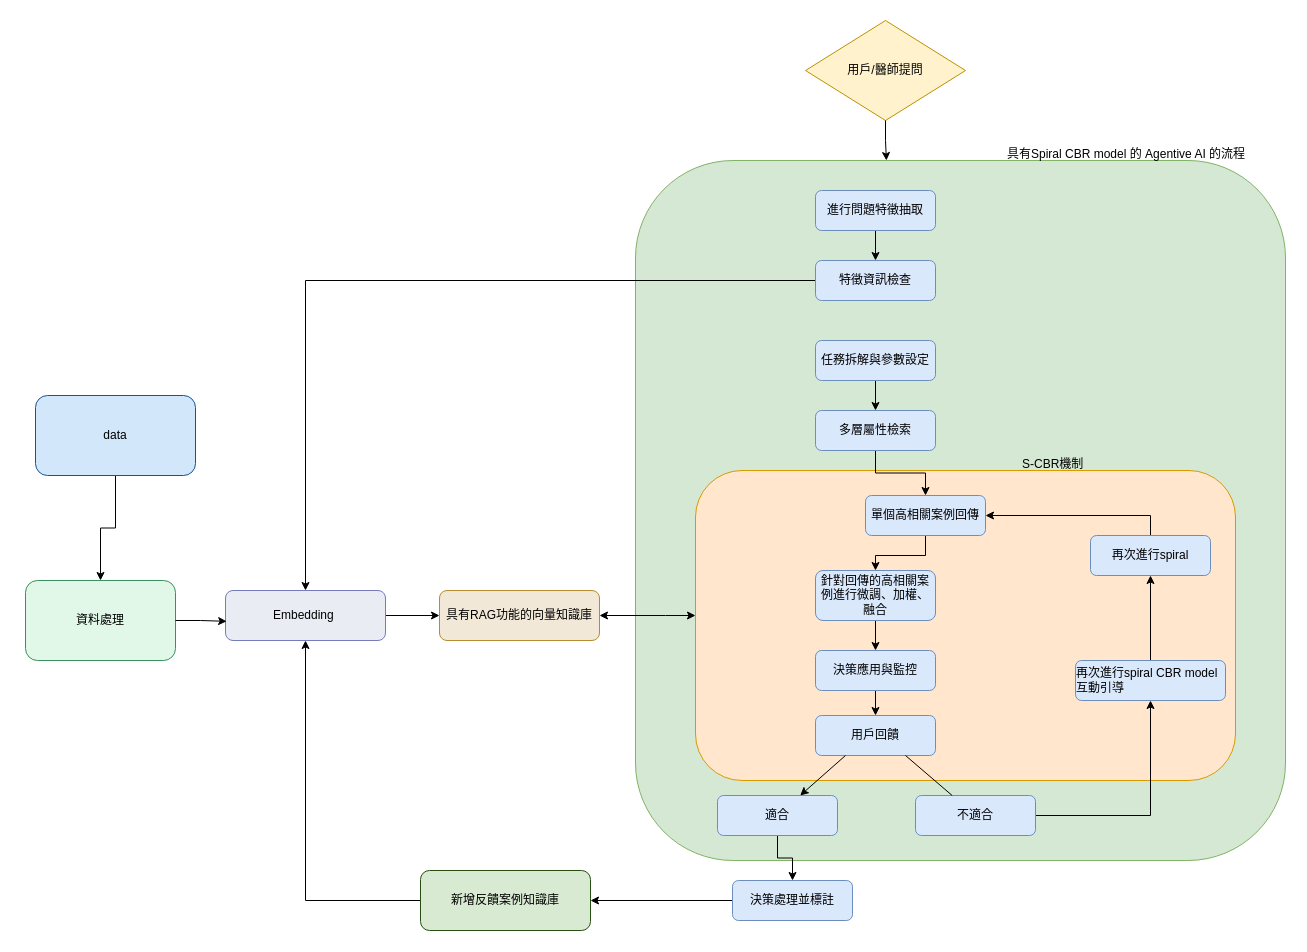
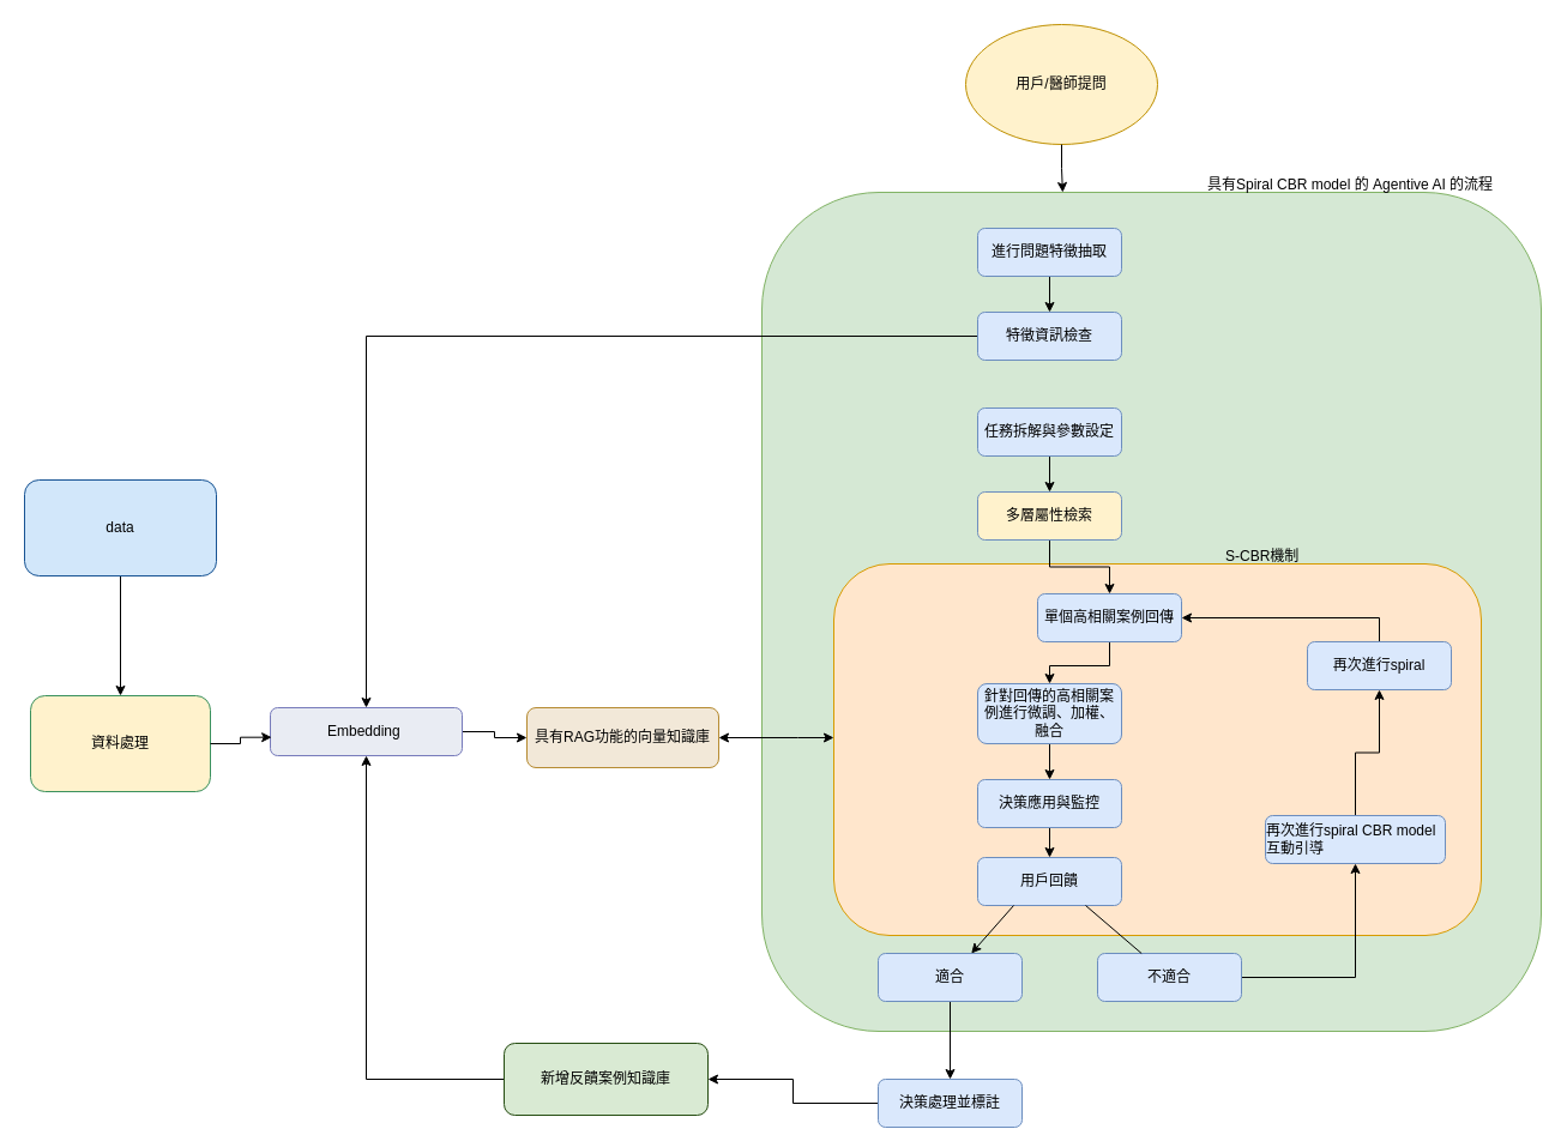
  <mxCell id="0" />
  <mxCell id="1" parent="0" />
  <mxCell id="2" value="" style="rounded=1;whiteSpace=wrap;html=1;fillColor=#d5e8d4;strokeColor=#82b366;" parent="1" vertex="1"><mxGeometry x="635" y="160" width="650" height="700" as="geometry" /></mxCell>
  <mxCell id="3" value="" style="rounded=1;whiteSpace=wrap;html=1;fillColor=#ffe6cc;strokeColor=#d79b00;" parent="1" vertex="1"><mxGeometry x="695" y="470" width="540" height="310" as="geometry" /></mxCell>
  <mxCell id="4" style="edgeStyle=orthogonalEdgeStyle;rounded=0;orthogonalLoop=1;jettySize=auto;html=1;entryX=0.5;entryY=0;entryDx=0;entryDy=0;" parent="1" source="5" target="6" edge="1"><mxGeometry relative="1" as="geometry" /></mxCell>
- <mxCell id="5" value="&lt;font color=&quot;#000000&quot;&gt;data&lt;/font&gt;" style="rounded=1;whiteSpace=wrap;html=1;fillColor=#d2e7fa;strokeColor=#185494;" parent="1" vertex="1"><mxGeometry x="35" y="395" width="160" height="80" as="geometry" /></mxCell>
- <mxCell id="6" value="&lt;font color=&quot;#000000&quot;&gt;資料處理&lt;/font&gt;" style="rounded=1;whiteSpace=wrap;html=1;fillColor=#e1f7e7;strokeColor=#3a915d;" parent="1" vertex="1"><mxGeometry y="580" width="150" height="80" as="geometry" x="25" /></mxCell>
+ <mxCell id="5" value="&lt;font color=&quot;#000000&quot;&gt;data&lt;/font&gt;" style="rounded=1;whiteSpace=wrap;html=1;fillColor=#d2e7fa;strokeColor=#185494;" parent="1" vertex="1"><mxGeometry x="20" y="400" width="160" height="80" as="geometry" /></mxCell>
+ <mxCell id="6" value="&lt;font color=&quot;#000000&quot;&gt;資料處理&lt;/font&gt;" style="rounded=1;whiteSpace=wrap;html=1;fillColor=#fff2cc;strokeColor=#3a915d;" parent="1" vertex="1"><mxGeometry y="580" width="150" height="80" as="geometry" x="25" /></mxCell>
  <mxCell id="7" style="edgeStyle=orthogonalEdgeStyle;rounded=0;orthogonalLoop=1;jettySize=auto;html=1;entryX=0;entryY=0.5;entryDx=0;entryDy=0;" parent="1" source="8" target="10" edge="1"><mxGeometry relative="1" as="geometry" /></mxCell>
- <mxCell id="8" value="&lt;font style=&quot;color: rgb(0, 0, 0);&quot;&gt;Embedding&amp;nbsp;&lt;/font&gt;" style="rounded=1;whiteSpace=wrap;html=1;fillColor=#e9ecf3;strokeColor=#777bbb;" parent="1" vertex="1"><mxGeometry x="225" y="590" width="160" height="50" as="geometry" /></mxCell>
+ <mxCell id="8" value="&lt;font style=&quot;color: rgb(0, 0, 0);&quot;&gt;Embedding&amp;nbsp;&lt;/font&gt;" style="rounded=1;whiteSpace=wrap;html=1;fillColor=#e9ecf3;strokeColor=#777bbb;" parent="1" vertex="1"><mxGeometry x="225" y="590" width="160" height="40" as="geometry" /></mxCell>
  <mxCell id="9" style="edgeStyle=orthogonalEdgeStyle;rounded=0;orthogonalLoop=1;jettySize=auto;html=1;endArrow=classic;endFill=1;startArrow=classic;startFill=1;" parent="1" source="10" target="3" edge="1"><mxGeometry relative="1" as="geometry"><Array as="points"><mxPoint x="665" y="615" /><mxPoint x="665" y="615" /></Array></mxGeometry></mxCell>
  <mxCell id="10" value="&lt;font style=&quot;color: rgb(0, 0, 0);&quot;&gt;具有RAG功能的向量知識庫&lt;/font&gt;" style="rounded=1;whiteSpace=wrap;html=1;fillColor=#f2e8d8;strokeColor=#b68b32;" parent="1" vertex="1"><mxGeometry x="439" y="590" width="160" height="50" as="geometry" /></mxCell>
- <mxCell id="11" value="&lt;font style=&quot;color: rgb(0, 0, 0);&quot;&gt;用戶/醫師提問&lt;/font&gt;" style="rhombus;whiteSpace=wrap;html=1;fillColor=#fff2cc;strokeColor=#bf9000;" parent="1" vertex="1"><mxGeometry x="805" y="20" width="160" height="100" as="geometry" /></mxCell>
+ <mxCell id="11" value="&lt;font style=&quot;color: rgb(0, 0, 0);&quot;&gt;用戶/醫師提問&lt;/font&gt;" style="ellipse;whiteSpace=wrap;html=1;fillColor=#fff2cc;strokeColor=#bf9000;" parent="1" vertex="1"><mxGeometry x="805" y="20" width="160" height="100" as="geometry" /></mxCell>
  <mxCell id="12" style="edgeStyle=orthogonalEdgeStyle;rounded=0;orthogonalLoop=1;jettySize=auto;html=1;entryX=0.5;entryY=0;entryDx=0;entryDy=0;" parent="1" source="13" target="15" edge="1"><mxGeometry relative="1" as="geometry" /></mxCell>
  <mxCell id="13" value="進行問題特徵抽取" style="rounded=1;whiteSpace=wrap;html=1;fillColor=#dae8fc;strokeColor=#6c8ebf;" parent="1" vertex="1"><mxGeometry x="815" y="190" width="120" height="40" as="geometry" /></mxCell>
  <mxCell id="14" style="edgeStyle=orthogonalEdgeStyle;rounded=0;orthogonalLoop=1;jettySize=auto;html=1;" parent="1" source="15" target="8" edge="1"><mxGeometry relative="1" as="geometry" /></mxCell>
  <mxCell id="15" value="特徵資訊檢查" style="rounded=1;whiteSpace=wrap;html=1;fillColor=#dae8fc;strokeColor=#6c8ebf;" parent="1" vertex="1"><mxGeometry x="815" y="260" width="120" height="40" as="geometry" /></mxCell>
  <mxCell id="16" style="edgeStyle=orthogonalEdgeStyle;rounded=0;orthogonalLoop=1;jettySize=auto;html=1;entryX=0.5;entryY=0;entryDx=0;entryDy=0;" parent="1" source="17" target="19" edge="1"><mxGeometry relative="1" as="geometry" /></mxCell>
  <mxCell id="17" value="任務拆解與參數設定" style="rounded=1;whiteSpace=wrap;html=1;fillColor=#dae8fc;strokeColor=#6c8ebf;" parent="1" vertex="1"><mxGeometry x="815" y="340" width="120" height="40" as="geometry" /></mxCell>
  <mxCell id="18" style="edgeStyle=orthogonalEdgeStyle;rounded=0;orthogonalLoop=1;jettySize=auto;html=1;entryX=0.5;entryY=0;entryDx=0;entryDy=0;" parent="1" source="19" target="21" edge="1"><mxGeometry relative="1" as="geometry" /></mxCell>
- <mxCell id="19" value="多層屬性檢索" style="rounded=1;whiteSpace=wrap;html=1;fillColor=#dae8fc;strokeColor=#6c8ebf;" parent="1" vertex="1"><mxGeometry x="815" y="410" width="120" height="40" as="geometry" /></mxCell>
+ <mxCell id="19" value="多層屬性檢索" style="rounded=1;whiteSpace=wrap;html=1;fillColor=#fff2cc;strokeColor=#6c8ebf;" parent="1" vertex="1"><mxGeometry x="815" y="410" width="120" height="40" as="geometry" /></mxCell>
  <mxCell id="20" style="edgeStyle=orthogonalEdgeStyle;rounded=0;orthogonalLoop=1;jettySize=auto;html=1;entryX=0.5;entryY=0;entryDx=0;entryDy=0;" parent="1" source="21" target="23" edge="1"><mxGeometry relative="1" as="geometry" /></mxCell>
  <mxCell id="21" value="單個高相關案例回傳" style="rounded=1;whiteSpace=wrap;html=1;fillColor=#dae8fc;strokeColor=#6c8ebf;" parent="1" vertex="1"><mxGeometry x="865" y="495" width="120" height="40" as="geometry" /></mxCell>
  <mxCell id="22" style="edgeStyle=orthogonalEdgeStyle;rounded=0;orthogonalLoop=1;jettySize=auto;html=1;entryX=0.5;entryY=0;entryDx=0;entryDy=0;" parent="1" source="23" target="25" edge="1"><mxGeometry relative="1" as="geometry" /></mxCell>
  <mxCell id="23" value="針對回傳的高相關案例進行微調、加權、融合" style="rounded=1;whiteSpace=wrap;html=1;fillColor=#dae8fc;strokeColor=#6c8ebf;" parent="1" vertex="1"><mxGeometry x="815" y="570" width="120" height="50" as="geometry" /></mxCell>
  <mxCell id="24" style="edgeStyle=orthogonalEdgeStyle;rounded=0;orthogonalLoop=1;jettySize=auto;html=1;entryX=0.5;entryY=0;entryDx=0;entryDy=0;" parent="1" source="25" target="26" edge="1"><mxGeometry relative="1" as="geometry" /></mxCell>
  <mxCell id="25" value="&lt;span style=&quot;color: rgba(0, 0, 0, 0); font-family: monospace; font-size: 0px; text-align: start; text-wrap-mode: nowrap;&quot;&gt;%3CmxGraphModel%3E%3Croot%3E%3CmxCell%20id%3D%220%22%2F%3E%3CmxCell%20id%3D%221%22%20parent%3D%220%22%2F%3E%3CmxCell%20id%3D%222%22%20value%3D%22%E5%A4%9A%E7%B5%84%E9%AB%98%E7%9B%B8%E9%97%9C%E6%A1%88%E4%BE%8B%E5%9B%9E%E5%82%B3%22%20style%3D%22rounded%3D1%3BwhiteSpace%3Dwrap%3Bhtml%3D1%3BfillColor%3D%23dae8fc%3BstrokeColor%3D%236c8ebf%3B%22%20vertex%3D%221%22%20parent%3D%221%22%3E%3CmxGeometry%20x%3D%22620%22%20y%3D%22380%22%20width%3D%22120%22%20height%3D%2240%22%20as%3D%22geometry%22%2F%3E%3C%2FmxCell%3E%3C%2Froot%3E%3C%2FmxGraphModel%3E&lt;/span&gt;決策應用與監控" style="rounded=1;whiteSpace=wrap;html=1;fillColor=#dae8fc;strokeColor=#6c8ebf;" parent="1" vertex="1"><mxGeometry x="815" y="650" width="120" height="40" as="geometry" /></mxCell>
  <mxCell id="26" value="&lt;div style=&quot;text-align: start;&quot;&gt;用戶回饋&lt;/div&gt;" style="rounded=1;whiteSpace=wrap;html=1;fillColor=#dae8fc;strokeColor=#6c8ebf;" parent="1" vertex="1"><mxGeometry x="815" y="715" width="120" height="40" as="geometry" /></mxCell>
  <mxCell id="27" style="edgeStyle=orthogonalEdgeStyle;rounded=0;orthogonalLoop=1;jettySize=auto;html=1;entryX=0.5;entryY=0;entryDx=0;entryDy=0;" parent="1" source="28" target="32" edge="1"><mxGeometry relative="1" as="geometry" /></mxCell>
- <mxCell id="28" value="&lt;div style=&quot;text-align: start;&quot;&gt;適合&lt;/div&gt;" style="rounded=1;whiteSpace=wrap;html=1;fillColor=#dae8fc;strokeColor=#6c8ebf;" parent="1" vertex="1"><mxGeometry x="717" y="795" width="120" height="40" as="geometry" /></mxCell>
+ <mxCell id="28" value="&lt;div style=&quot;text-align: start;&quot;&gt;適合&lt;/div&gt;" style="rounded=1;whiteSpace=wrap;html=1;fillColor=#dae8fc;strokeColor=#6c8ebf;" parent="1" vertex="1"><mxGeometry x="732" y="795" width="120" height="40" as="geometry" /></mxCell>
  <mxCell id="29" style="edgeStyle=orthogonalEdgeStyle;rounded=0;orthogonalLoop=1;jettySize=auto;html=1;entryX=0.5;entryY=1;entryDx=0;entryDy=0;" parent="1" source="30" target="34" edge="1"><mxGeometry relative="1" as="geometry" /></mxCell>
  <mxCell id="30" value="&lt;div style=&quot;text-align: start;&quot;&gt;不適合&lt;/div&gt;" style="rounded=1;whiteSpace=wrap;html=1;fillColor=#dae8fc;strokeColor=#6c8ebf;" parent="1" vertex="1"><mxGeometry x="915" y="795" width="120" height="40" as="geometry" /></mxCell>
  <mxCell id="31" style="edgeStyle=orthogonalEdgeStyle;rounded=0;orthogonalLoop=1;jettySize=auto;html=1;entryX=1;entryY=0.5;entryDx=0;entryDy=0;" parent="1" source="32" target="43" edge="1"><mxGeometry relative="1" as="geometry" /></mxCell>
- <mxCell id="32" value="&lt;div style=&quot;text-align: start;&quot;&gt;決策處理並標註&lt;/div&gt;" style="rounded=1;whiteSpace=wrap;html=1;fillColor=#dae8fc;strokeColor=#6c8ebf;" parent="1" vertex="1"><mxGeometry x="732" y="880" width="120" height="40" as="geometry" /></mxCell>
+ <mxCell id="32" value="&lt;div style=&quot;text-align: start;&quot;&gt;決策處理並標註&lt;/div&gt;" style="rounded=1;whiteSpace=wrap;html=1;fillColor=#dae8fc;strokeColor=#6c8ebf;" parent="1" vertex="1"><mxGeometry x="732" y="900" width="120" height="40" as="geometry" /></mxCell>
  <mxCell id="33" style="edgeStyle=orthogonalEdgeStyle;rounded=0;orthogonalLoop=1;jettySize=auto;html=1;entryX=0.5;entryY=1;entryDx=0;entryDy=0;" parent="1" source="34" target="36" edge="1"><mxGeometry relative="1" as="geometry" /></mxCell>
- <mxCell id="34" value="&lt;div style=&quot;text-align: start;&quot;&gt;&lt;span style=&quot;text-align: center;&quot;&gt;再次進行spiral CBR&amp;nbsp;model互動引導&lt;/span&gt;&lt;/div&gt;" style="rounded=1;whiteSpace=wrap;html=1;fillColor=#dae8fc;strokeColor=#6c8ebf;" parent="1" vertex="1"><mxGeometry x="1075" y="660" width="150" height="40" as="geometry" /></mxCell>
+ <mxCell id="34" value="&lt;div style=&quot;text-align: start;&quot;&gt;&lt;span style=&quot;text-align: center;&quot;&gt;再次進行spiral CBR&amp;nbsp;model互動引導&lt;/span&gt;&lt;/div&gt;" style="rounded=1;whiteSpace=wrap;html=1;fillColor=#dae8fc;strokeColor=#6c8ebf;" parent="1" vertex="1"><mxGeometry x="1055" y="680" width="150" height="40" as="geometry" /></mxCell>
  <mxCell id="35" style="edgeStyle=orthogonalEdgeStyle;rounded=0;orthogonalLoop=1;jettySize=auto;html=1;entryX=1;entryY=0.5;entryDx=0;entryDy=0;" parent="1" source="36" target="21" edge="1"><mxGeometry relative="1" as="geometry"><Array as="points"><mxPoint x="1150" y="515" /></Array></mxGeometry></mxCell>
  <mxCell id="36" value="再次進行spiral" style="rounded=1;whiteSpace=wrap;html=1;fillColor=#dae8fc;strokeColor=#6c8ebf;" parent="1" vertex="1"><mxGeometry x="1090" y="535" width="120" height="40" as="geometry" /></mxCell>
  <mxCell id="37" value="" style="endArrow=classic;html=1;rounded=0;exitX=0.25;exitY=1;exitDx=0;exitDy=0;" parent="1" source="26" target="28" edge="1"><mxGeometry width="50" height="50" relative="1" as="geometry"><mxPoint x="715" y="705" as="sourcePoint" /><mxPoint x="765" y="655" as="targetPoint" /></mxGeometry></mxCell>
  <mxCell id="38" value="" style="endArrow=none;html=1;rounded=0;exitX=0.75;exitY=1;exitDx=0;exitDy=0;" parent="1" source="26" target="30" edge="1"><mxGeometry width="50" height="50" relative="1" as="geometry"><mxPoint x="900" y="780" as="sourcePoint" /><mxPoint x="865" y="820" as="targetPoint" /></mxGeometry></mxCell>
  <mxCell id="39" value="S-CBR機制" style="text;whiteSpace=wrap;html=1;" parent="1" vertex="1"><mxGeometry x="1020" y="450" width="70" height="40" as="geometry" /></mxCell>
  <mxCell id="40" value="具有Spiral CBR model 的 Agentive AI 的流程" style="text;whiteSpace=wrap;html=1;" parent="1" vertex="1"><mxGeometry x="1005" y="140" width="270" height="40" as="geometry" /></mxCell>
  <mxCell id="41" style="edgeStyle=orthogonalEdgeStyle;rounded=0;orthogonalLoop=1;jettySize=auto;html=1;entryX=0.386;entryY=0;entryDx=0;entryDy=0;entryPerimeter=0;" parent="1" source="11" target="2" edge="1"><mxGeometry relative="1" as="geometry" /></mxCell>
  <mxCell id="42" style="edgeStyle=orthogonalEdgeStyle;rounded=0;orthogonalLoop=1;jettySize=auto;html=1;entryX=0.5;entryY=1;entryDx=0;entryDy=0;" parent="1" source="43" target="8" edge="1"><mxGeometry relative="1" as="geometry"><Array as="points"><mxPoint x="305" y="900" /></Array></mxGeometry></mxCell>
  <mxCell id="43" value="&lt;font style=&quot;color: rgb(0, 0, 0);&quot;&gt;新增反饋案例知識庫&lt;/font&gt;" style="rounded=1;whiteSpace=wrap;html=1;fillColor=#d9ead3;strokeColor=#274e13;" parent="1" vertex="1"><mxGeometry x="420" y="870" width="170" height="60" as="geometry" /></mxCell>
  <mxCell id="44" style="edgeStyle=orthogonalEdgeStyle;rounded=0;orthogonalLoop=1;jettySize=auto;html=1;entryX=0.007;entryY=0.617;entryDx=0;entryDy=0;entryPerimeter=0;" parent="1" source="6" target="8" edge="1"><mxGeometry relative="1" as="geometry" /></mxCell>
